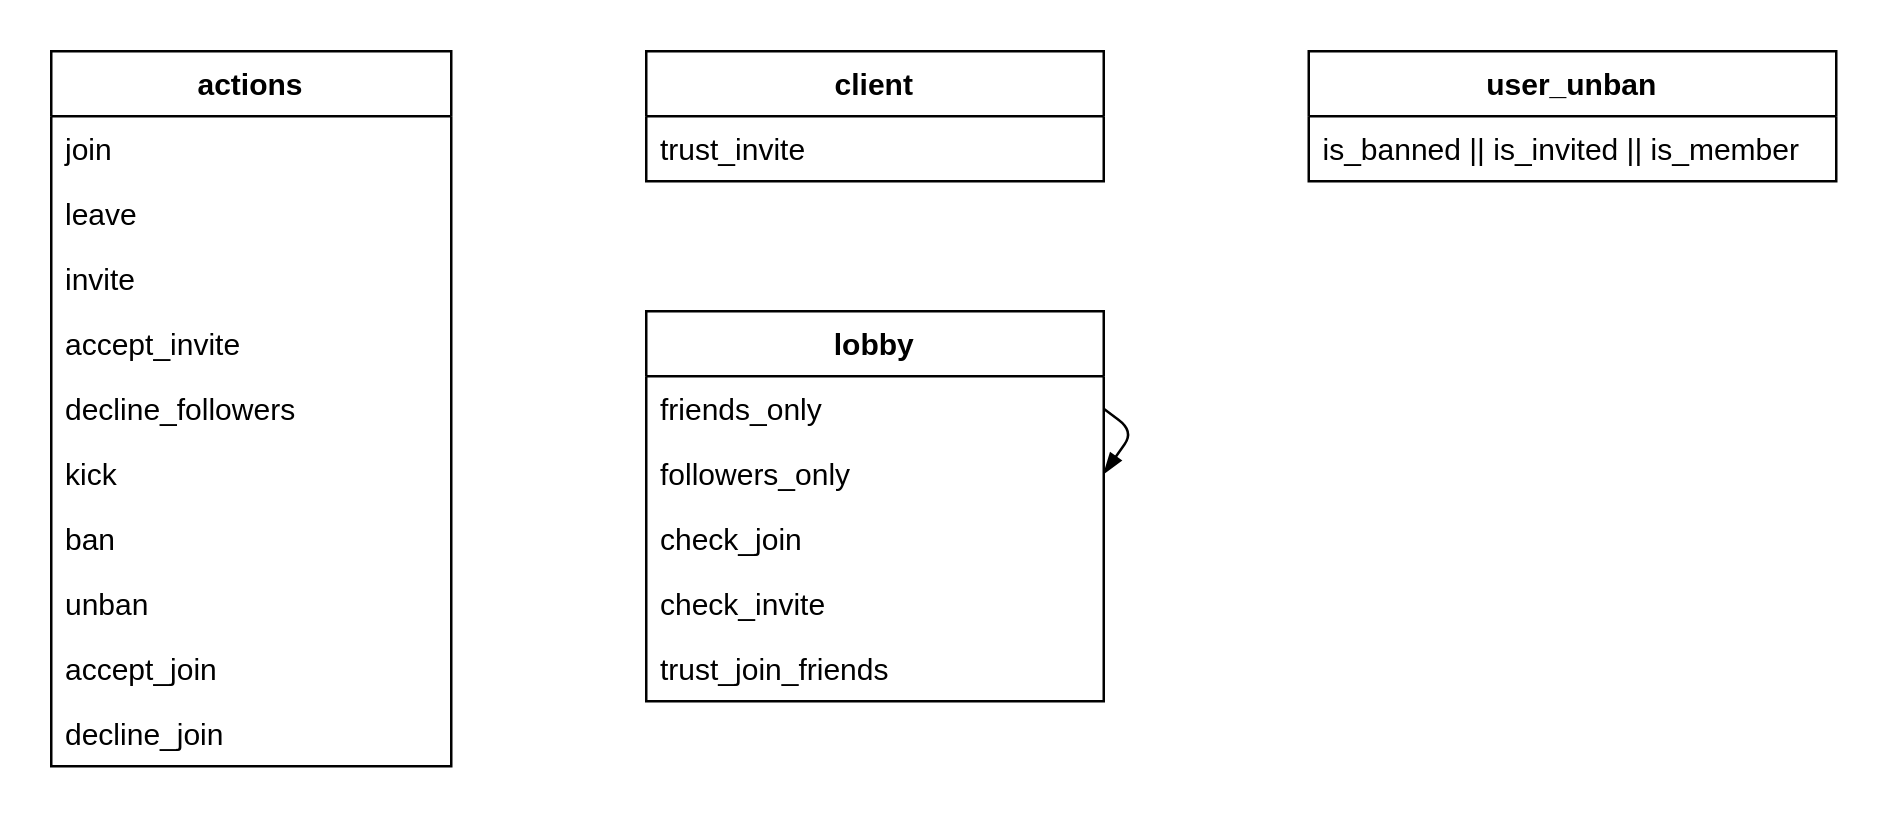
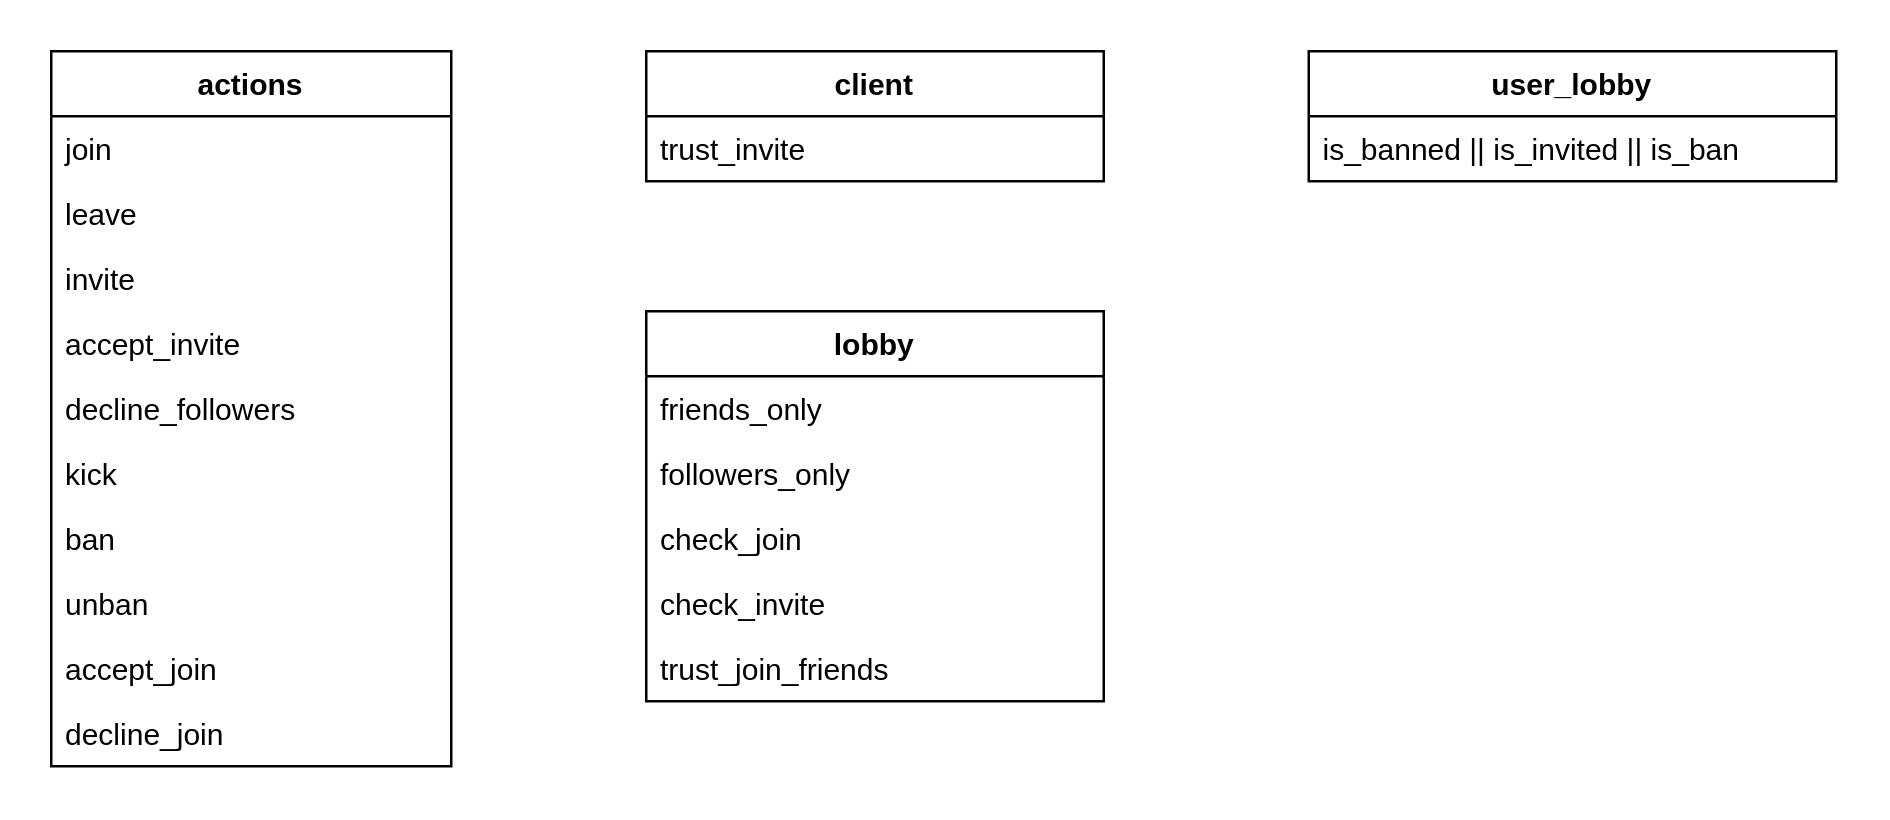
  <mxCell id="0" />
  <mxCell id="1" parent="0" />
  <mxCell id="2" value="client" style="swimlane;fontStyle=1;align=center;verticalAlign=top;childLayout=stackLayout;horizontal=1;startSize=26;horizontalStack=0;resizeParent=1;resizeParentMax=0;resizeLast=0;collapsible=1;marginBottom=0;" parent="1" vertex="1"><mxGeometry x="258" y="20" width="183" height="52" as="geometry" /></mxCell>
  <mxCell id="3" value="" style="edgeStyle=none;rounded=1;orthogonalLoop=1;jettySize=auto;html=1;endArrow=blockThin;endFill=1;" parent="2" edge="1"><mxGeometry relative="1" as="geometry"><mxPoint x="91.5" y="52" as="sourcePoint" /><mxPoint x="91.5" y="52" as="targetPoint" /></mxGeometry></mxCell>
  <mxCell id="4" value="trust_invite" style="text;strokeColor=none;fillColor=none;align=left;verticalAlign=top;spacingLeft=4;spacingRight=4;overflow=hidden;rotatable=0;points=[[0,0.5],[1,0.5]];portConstraint=eastwest;" parent="2" vertex="1"><mxGeometry y="26" width="183" height="26" as="geometry" /></mxCell>
- <mxCell id="5" value="user_unban" style="swimlane;fontStyle=1;align=center;verticalAlign=top;childLayout=stackLayout;horizontal=1;startSize=26;horizontalStack=0;resizeParent=1;resizeParentMax=0;resizeLast=0;collapsible=1;marginBottom=0;" parent="1" vertex="1"><mxGeometry x="523" y="20" width="211" height="52" as="geometry" /></mxCell>
- <mxCell id="6" value="is_banned || is_invited || is_member" style="text;strokeColor=none;fillColor=none;align=left;verticalAlign=top;spacingLeft=4;spacingRight=4;overflow=hidden;rotatable=0;points=[[0,0.5],[1,0.5]];portConstraint=eastwest;" parent="5" vertex="1"><mxGeometry y="26" width="211" height="26" as="geometry" /></mxCell>
+ <mxCell id="5" value="user_lobby" style="swimlane;fontStyle=1;align=center;verticalAlign=top;childLayout=stackLayout;horizontal=1;startSize=26;horizontalStack=0;resizeParent=1;resizeParentMax=0;resizeLast=0;collapsible=1;marginBottom=0;" parent="1" vertex="1"><mxGeometry x="523" y="20" width="211" height="52" as="geometry" /></mxCell>
+ <mxCell id="6" value="is_banned || is_invited || is_ban" style="text;strokeColor=none;fillColor=none;align=left;verticalAlign=top;spacingLeft=4;spacingRight=4;overflow=hidden;rotatable=0;points=[[0,0.5],[1,0.5]];portConstraint=eastwest;" parent="5" vertex="1"><mxGeometry y="26" width="211" height="26" as="geometry" /></mxCell>
  <mxCell id="7" value="lobby" style="swimlane;fontStyle=1;align=center;verticalAlign=top;childLayout=stackLayout;horizontal=1;startSize=26;horizontalStack=0;resizeParent=1;resizeParentMax=0;resizeLast=0;collapsible=1;marginBottom=0;" parent="1" vertex="1"><mxGeometry x="258" y="124" width="183" height="156" as="geometry" /></mxCell>
- <mxCell id="8" style="rounded=1;orthogonalLoop=1;jettySize=auto;html=1;exitX=1;exitY=0.5;exitDx=0;exitDy=0;entryX=1;entryY=0.5;entryDx=0;entryDy=0;endArrow=blockThin;endFill=1;" parent="7" source="9" target="10" edge="1"><mxGeometry relative="1" as="geometry"><Array as="points"><mxPoint x="195" y="48" /></Array></mxGeometry></mxCell>
  <mxCell id="9" value="friends_only" style="text;strokeColor=none;fillColor=none;align=left;verticalAlign=top;spacingLeft=4;spacingRight=4;overflow=hidden;rotatable=0;points=[[0,0.5],[1,0.5]];portConstraint=eastwest;" parent="7" vertex="1"><mxGeometry y="26" width="183" height="26" as="geometry" /></mxCell>
  <mxCell id="10" value="followers_only" style="text;strokeColor=none;fillColor=none;align=left;verticalAlign=top;spacingLeft=4;spacingRight=4;overflow=hidden;rotatable=0;points=[[0,0.5],[1,0.5]];portConstraint=eastwest;" parent="7" vertex="1"><mxGeometry y="52" width="183" height="26" as="geometry" /></mxCell>
  <mxCell id="11" value="check_join" style="text;strokeColor=none;fillColor=none;align=left;verticalAlign=top;spacingLeft=4;spacingRight=4;overflow=hidden;rotatable=0;points=[[0,0.5],[1,0.5]];portConstraint=eastwest;" parent="7" vertex="1"><mxGeometry y="78" width="183" height="26" as="geometry" /></mxCell>
  <mxCell id="12" value="check_invite" style="text;strokeColor=none;fillColor=none;align=left;verticalAlign=top;spacingLeft=4;spacingRight=4;overflow=hidden;rotatable=0;points=[[0,0.5],[1,0.5]];portConstraint=eastwest;" parent="7" vertex="1"><mxGeometry y="104" width="183" height="26" as="geometry" /></mxCell>
  <mxCell id="13" value="trust_join_friends" style="text;strokeColor=none;fillColor=none;align=left;verticalAlign=top;spacingLeft=4;spacingRight=4;overflow=hidden;rotatable=0;points=[[0,0.5],[1,0.5]];portConstraint=eastwest;" parent="7" vertex="1"><mxGeometry y="130" width="183" height="26" as="geometry" /></mxCell>
  <mxCell id="14" value="actions" style="swimlane;fontStyle=1;align=center;verticalAlign=top;childLayout=stackLayout;horizontal=1;startSize=26;horizontalStack=0;resizeParent=1;resizeParentMax=0;resizeLast=0;collapsible=1;marginBottom=0;" parent="1" vertex="1"><mxGeometry x="20" y="20" width="160" height="286" as="geometry" /></mxCell>
  <mxCell id="15" value="join" style="text;strokeColor=none;fillColor=none;align=left;verticalAlign=top;spacingLeft=4;spacingRight=4;overflow=hidden;rotatable=0;points=[[0,0.5],[1,0.5]];portConstraint=eastwest;" parent="14" vertex="1"><mxGeometry y="26" width="160" height="26" as="geometry" /></mxCell>
  <mxCell id="16" value="leave" style="text;strokeColor=none;fillColor=none;align=left;verticalAlign=top;spacingLeft=4;spacingRight=4;overflow=hidden;rotatable=0;points=[[0,0.5],[1,0.5]];portConstraint=eastwest;" parent="14" vertex="1"><mxGeometry y="52" width="160" height="26" as="geometry" /></mxCell>
  <mxCell id="17" value="invite" style="text;strokeColor=none;fillColor=none;align=left;verticalAlign=top;spacingLeft=4;spacingRight=4;overflow=hidden;rotatable=0;points=[[0,0.5],[1,0.5]];portConstraint=eastwest;" parent="14" vertex="1"><mxGeometry y="78" width="160" height="26" as="geometry" /></mxCell>
  <mxCell id="18" value="accept_invite" style="text;strokeColor=none;fillColor=none;align=left;verticalAlign=top;spacingLeft=4;spacingRight=4;overflow=hidden;rotatable=0;points=[[0,0.5],[1,0.5]];portConstraint=eastwest;" parent="14" vertex="1"><mxGeometry y="104" width="160" height="26" as="geometry" /></mxCell>
  <mxCell id="19" value="decline_followers" style="text;strokeColor=none;fillColor=none;align=left;verticalAlign=top;spacingLeft=4;spacingRight=4;overflow=hidden;rotatable=0;points=[[0,0.5],[1,0.5]];portConstraint=eastwest;" parent="14" vertex="1"><mxGeometry y="130" width="160" height="26" as="geometry" /></mxCell>
  <mxCell id="20" value="kick" style="text;strokeColor=none;fillColor=none;align=left;verticalAlign=top;spacingLeft=4;spacingRight=4;overflow=hidden;rotatable=0;points=[[0,0.5],[1,0.5]];portConstraint=eastwest;" parent="14" vertex="1"><mxGeometry y="156" width="160" height="26" as="geometry" /></mxCell>
  <mxCell id="21" value="ban" style="text;strokeColor=none;fillColor=none;align=left;verticalAlign=top;spacingLeft=4;spacingRight=4;overflow=hidden;rotatable=0;points=[[0,0.5],[1,0.5]];portConstraint=eastwest;" parent="14" vertex="1"><mxGeometry y="182" width="160" height="26" as="geometry" /></mxCell>
  <mxCell id="22" value="unban" style="text;strokeColor=none;fillColor=none;align=left;verticalAlign=top;spacingLeft=4;spacingRight=4;overflow=hidden;rotatable=0;points=[[0,0.5],[1,0.5]];portConstraint=eastwest;" parent="14" vertex="1"><mxGeometry y="208" width="160" height="26" as="geometry" /></mxCell>
  <mxCell id="23" value="accept_join" style="text;strokeColor=none;fillColor=none;align=left;verticalAlign=top;spacingLeft=4;spacingRight=4;overflow=hidden;rotatable=0;points=[[0,0.5],[1,0.5]];portConstraint=eastwest;" parent="14" vertex="1"><mxGeometry y="234" width="160" height="26" as="geometry" /></mxCell>
  <mxCell id="24" value="decline_join" style="text;strokeColor=none;fillColor=none;align=left;verticalAlign=top;spacingLeft=4;spacingRight=4;overflow=hidden;rotatable=0;points=[[0,0.5],[1,0.5]];portConstraint=eastwest;" parent="14" vertex="1"><mxGeometry y="260" width="160" height="26" as="geometry" /></mxCell>
